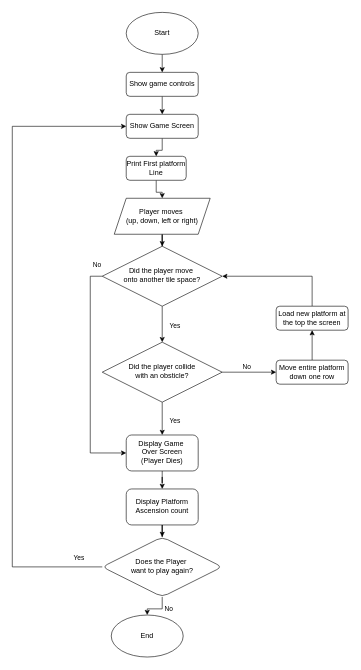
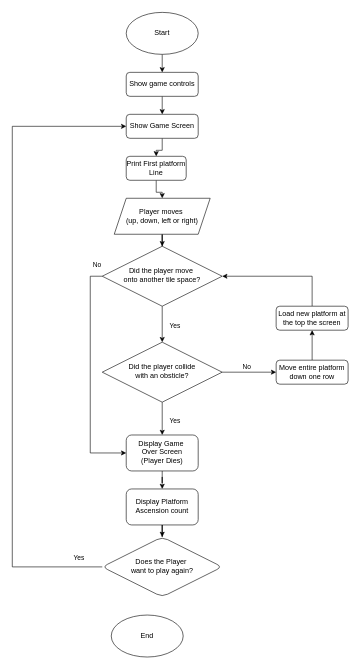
  <mxCell id="0" />
  <mxCell id="1" parent="0" />
  <mxCell id="2" style="edgeStyle=orthogonalEdgeStyle;rounded=0;orthogonalLoop=1;jettySize=auto;html=1;exitX=0.5;exitY=1;exitDx=0;exitDy=0;entryX=0.5;entryY=0;entryDx=0;entryDy=0;" parent="1" source="3" target="12" edge="1"><mxGeometry relative="1" as="geometry" /></mxCell>
  <mxCell id="3" value="Show game controls" style="rounded=1;whiteSpace=wrap;html=1;fontSize=12;glass=0;strokeWidth=1;shadow=0;" parent="1" vertex="1"><mxGeometry x="210" y="120" width="120" height="40" as="geometry" /></mxCell>
  <mxCell id="4" value="" style="edgeStyle=orthogonalEdgeStyle;rounded=0;orthogonalLoop=1;jettySize=auto;html=1;entryX=0.5;entryY=0;entryDx=0;entryDy=0;" edge="1" parent="1" source="8" target="23"><mxGeometry relative="1" as="geometry"><mxPoint x="170.059" y="564" as="targetPoint" /></mxGeometry></mxCell>
  <mxCell id="5" value="Yes" style="edgeLabel;html=1;align=center;verticalAlign=middle;resizable=0;points=[];" vertex="1" connectable="0" parent="4"><mxGeometry x="-0.511" relative="1" as="geometry"><mxPoint x="20" y="16" as="offset" /></mxGeometry></mxCell>
  <mxCell id="6" style="edgeStyle=orthogonalEdgeStyle;rounded=0;orthogonalLoop=1;jettySize=auto;html=1;exitX=0;exitY=0.5;exitDx=0;exitDy=0;entryX=0;entryY=0.5;entryDx=0;entryDy=0;" edge="1" parent="1" source="8" target="27"><mxGeometry relative="1" as="geometry" /></mxCell>
  <mxCell id="7" value="No" style="edgeLabel;html=1;align=center;verticalAlign=middle;resizable=0;points=[];" vertex="1" connectable="0" parent="6"><mxGeometry x="0.082" y="-2" relative="1" as="geometry"><mxPoint x="12" y="-203" as="offset" /></mxGeometry></mxCell>
  <mxCell id="8" value="&lt;div&gt;Did the player move&amp;nbsp;&lt;/div&gt;&lt;div&gt;onto another tile space?&lt;/div&gt;" style="rhombus;whiteSpace=wrap;html=1;shadow=0;fontFamily=Helvetica;fontSize=12;align=center;strokeWidth=1;spacing=6;spacingTop=-4;" parent="1" vertex="1"><mxGeometry x="170" y="410" width="200" height="100" as="geometry" /></mxCell>
  <mxCell id="9" style="edgeStyle=orthogonalEdgeStyle;rounded=0;orthogonalLoop=1;jettySize=auto;html=1;exitX=0.5;exitY=1;exitDx=0;exitDy=0;entryX=0.5;entryY=0;entryDx=0;entryDy=0;" parent="1" source="10" target="3" edge="1"><mxGeometry relative="1" as="geometry" /></mxCell>
  <mxCell id="10" value="Start" style="ellipse;whiteSpace=wrap;html=1;" parent="1" vertex="1"><mxGeometry x="210" y="20" width="120" height="70" as="geometry" /></mxCell>
  <mxCell id="11" value="" style="edgeStyle=orthogonalEdgeStyle;rounded=0;orthogonalLoop=1;jettySize=auto;html=1;" parent="1" source="12" target="14" edge="1"><mxGeometry relative="1" as="geometry" /></mxCell>
  <mxCell id="12" value="Show Game Screen" style="rounded=1;whiteSpace=wrap;html=1;fontSize=12;glass=0;strokeWidth=1;shadow=0;" parent="1" vertex="1"><mxGeometry x="210" y="190" width="120" height="40" as="geometry" /></mxCell>
  <mxCell id="13" value="" style="edgeStyle=orthogonalEdgeStyle;rounded=0;orthogonalLoop=1;jettySize=auto;html=1;" parent="1" source="14" target="16" edge="1"><mxGeometry relative="1" as="geometry" /></mxCell>
  <mxCell id="14" value="Print First platform Line" style="rounded=1;whiteSpace=wrap;html=1;fontSize=12;glass=0;strokeWidth=1;shadow=0;" parent="1" vertex="1"><mxGeometry x="210" y="260" width="100" height="40" as="geometry" /></mxCell>
  <mxCell id="15" value="" style="edgeStyle=orthogonalEdgeStyle;rounded=0;orthogonalLoop=1;jettySize=auto;html=1;" parent="1" source="16" target="8" edge="1"><mxGeometry relative="1" as="geometry" /></mxCell>
  <mxCell id="16" value="&lt;div&gt;Player moves&amp;nbsp;&lt;/div&gt;&lt;div&gt;(up, down, left or right)&lt;/div&gt;" style="shape=parallelogram;perimeter=parallelogramPerimeter;whiteSpace=wrap;html=1;fixedSize=1;" parent="1" vertex="1"><mxGeometry x="190" y="330" width="160" height="60" as="geometry" /></mxCell>
  <mxCell id="17" style="edgeStyle=orthogonalEdgeStyle;rounded=0;orthogonalLoop=1;jettySize=auto;html=1;exitX=0.5;exitY=0;exitDx=0;exitDy=0;entryX=1;entryY=0.5;entryDx=0;entryDy=0;" edge="1" parent="1" source="18" target="8"><mxGeometry relative="1" as="geometry" /></mxCell>
  <mxCell id="18" value="Load new platform at the top the screen" style="rounded=1;whiteSpace=wrap;html=1;fontSize=12;glass=0;strokeWidth=1;shadow=0;" vertex="1" parent="1"><mxGeometry x="460" y="510" width="120" height="40" as="geometry" /></mxCell>
  <mxCell id="19" value="" style="edgeStyle=orthogonalEdgeStyle;rounded=0;orthogonalLoop=1;jettySize=auto;html=1;" edge="1" parent="1" source="23" target="25"><mxGeometry relative="1" as="geometry" /></mxCell>
  <mxCell id="20" value="No" style="edgeLabel;html=1;align=center;verticalAlign=middle;resizable=0;points=[];" vertex="1" connectable="0" parent="19"><mxGeometry x="-0.327" y="-1" relative="1" as="geometry"><mxPoint x="10" y="-11" as="offset" /></mxGeometry></mxCell>
  <mxCell id="21" value="" style="edgeStyle=orthogonalEdgeStyle;rounded=0;orthogonalLoop=1;jettySize=auto;html=1;" edge="1" parent="1" source="23" target="27"><mxGeometry relative="1" as="geometry" /></mxCell>
  <mxCell id="22" value="Yes" style="edgeLabel;html=1;align=center;verticalAlign=middle;resizable=0;points=[];" vertex="1" connectable="0" parent="21"><mxGeometry x="0.391" y="6" relative="1" as="geometry"><mxPoint x="14" y="-8" as="offset" /></mxGeometry></mxCell>
  <mxCell id="23" value="&lt;div&gt;Did the player collide&lt;/div&gt;&lt;div&gt;with an obsticle?&lt;br&gt;&lt;/div&gt;" style="rhombus;whiteSpace=wrap;html=1;shadow=0;fontFamily=Helvetica;fontSize=12;align=center;strokeWidth=1;spacing=6;spacingTop=-4;" vertex="1" parent="1"><mxGeometry x="170" y="570" width="200" height="100" as="geometry" /></mxCell>
  <mxCell id="24" value="" style="edgeStyle=orthogonalEdgeStyle;rounded=0;orthogonalLoop=1;jettySize=auto;html=1;" edge="1" parent="1" source="25" target="18"><mxGeometry relative="1" as="geometry" /></mxCell>
  <mxCell id="25" value="Move entire platform down one row" style="rounded=1;whiteSpace=wrap;html=1;fontSize=12;glass=0;strokeWidth=1;shadow=0;" vertex="1" parent="1"><mxGeometry x="460" y="600" width="120" height="40" as="geometry" /></mxCell>
  <mxCell id="26" value="" style="edgeStyle=orthogonalEdgeStyle;rounded=0;orthogonalLoop=1;jettySize=auto;html=1;" edge="1" parent="1" source="27" target="29"><mxGeometry relative="1" as="geometry" /></mxCell>
  <mxCell id="27" value="&lt;div&gt;Display Game&amp;nbsp;&lt;/div&gt;&lt;div&gt;Over Screen&lt;/div&gt;&lt;div&gt;(Player Dies)&lt;/div&gt;" style="rounded=1;whiteSpace=wrap;html=1;shadow=0;strokeWidth=1;spacing=6;spacingTop=-4;" vertex="1" parent="1"><mxGeometry x="210" y="724.74" width="120" height="60" as="geometry" /></mxCell>
  <mxCell id="28" value="" style="edgeStyle=orthogonalEdgeStyle;rounded=0;orthogonalLoop=1;jettySize=auto;html=1;" edge="1" parent="1" source="29" target="34"><mxGeometry relative="1" as="geometry" /></mxCell>
  <mxCell id="29" value="Display Platform Ascension count" style="whiteSpace=wrap;html=1;rounded=1;shadow=0;strokeWidth=1;spacing=6;spacingTop=-4;" vertex="1" parent="1"><mxGeometry x="210" y="814.74" width="120" height="60" as="geometry" /></mxCell>
- <mxCell id="30" value="" style="edgeStyle=orthogonalEdgeStyle;rounded=0;orthogonalLoop=1;jettySize=auto;html=1;" edge="1" parent="1" source="34" target="35"><mxGeometry relative="1" as="geometry" /></mxCell>
- <mxCell id="31" value="No" style="edgeLabel;html=1;align=center;verticalAlign=middle;resizable=0;points=[];" vertex="1" connectable="0" parent="30"><mxGeometry x="-0.349" y="-2" relative="1" as="geometry"><mxPoint x="12" y="1" as="offset" /></mxGeometry></mxCell>
  <mxCell id="32" value="" style="edgeStyle=orthogonalEdgeStyle;rounded=0;orthogonalLoop=1;jettySize=auto;html=1;entryX=0;entryY=0.5;entryDx=0;entryDy=0;" edge="1" parent="1" source="34" target="12"><mxGeometry relative="1" as="geometry"><mxPoint x="50" y="944.74" as="targetPoint" /><Array as="points"><mxPoint x="20" y="945" /><mxPoint x="20" y="210" /></Array></mxGeometry></mxCell>
  <mxCell id="33" value="Yes" style="edgeLabel;html=1;align=center;verticalAlign=middle;resizable=0;points=[];" vertex="1" connectable="0" parent="32"><mxGeometry x="-0.927" y="10" relative="1" as="geometry"><mxPoint x="-1" y="-25" as="offset" /></mxGeometry></mxCell>
  <mxCell id="34" value="&lt;div&gt;Does the Player&amp;nbsp;&lt;/div&gt;&lt;div&gt;want to play again?&lt;/div&gt;" style="rhombus;whiteSpace=wrap;html=1;rounded=1;shadow=0;strokeWidth=1;spacing=6;spacingTop=-4;" vertex="1" parent="1"><mxGeometry x="170" y="894.74" width="200" height="100" as="geometry" /></mxCell>
  <mxCell id="35" value="End" style="ellipse;whiteSpace=wrap;html=1;" vertex="1" parent="1"><mxGeometry x="185" y="1025" width="120" height="70" as="geometry" /></mxCell>
